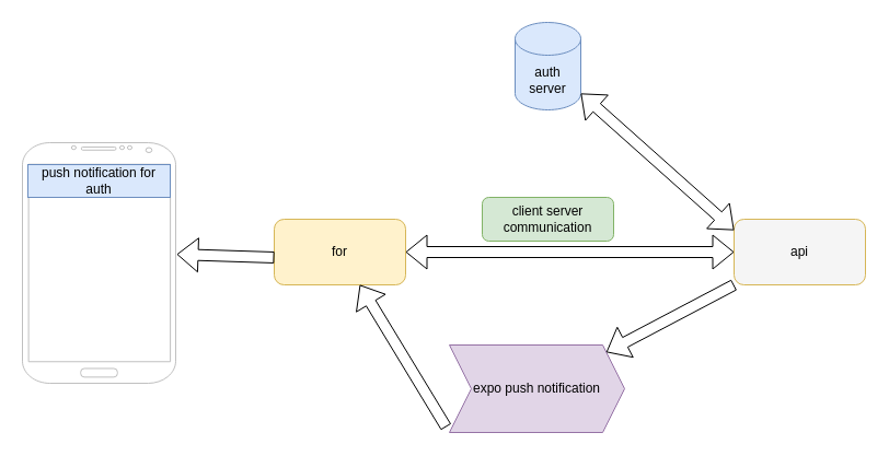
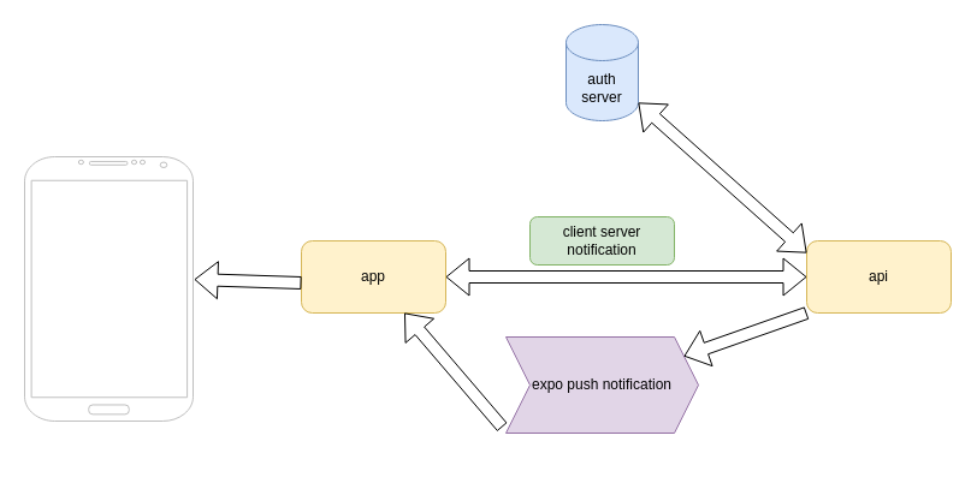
  <mxCell id="0" />
  <mxCell id="1" parent="0" />
- <mxCell id="2" value="api" style="rounded=1;whiteSpace=wrap;html=1;fillColor=#f5f5f5;strokeColor=#d6b656;" vertex="1" parent="1"><mxGeometry x="670" y="200" width="120" height="60" as="geometry" /></mxCell>
- <mxCell id="3" value="expo push notification" style="shape=step;perimeter=stepPerimeter;whiteSpace=wrap;html=1;fixedSize=1;fillColor=#e1d5e7;strokeColor=#9673a6;" vertex="1" parent="1"><mxGeometry x="410" y="315" width="160" height="80" as="geometry" /></mxCell>
- <mxCell id="4" value="for" style="rounded=1;whiteSpace=wrap;html=1;fillColor=#fff2cc;strokeColor=#d6b656;" vertex="1" parent="1"><mxGeometry x="250" y="200" width="120" height="60" as="geometry" /></mxCell>
+ <mxCell id="2" value="api" style="rounded=1;whiteSpace=wrap;html=1;fillColor=#fff2cc;strokeColor=#d6b656;" vertex="1" parent="1"><mxGeometry x="670" y="200" width="120" height="60" as="geometry" /></mxCell>
+ <mxCell id="3" value="expo push notification" style="shape=step;perimeter=stepPerimeter;whiteSpace=wrap;html=1;fixedSize=1;fillColor=#e1d5e7;strokeColor=#9673a6;" vertex="1" parent="1"><mxGeometry x="420" y="280" width="160" height="80" as="geometry" /></mxCell>
+ <mxCell id="4" value="app" style="rounded=1;whiteSpace=wrap;html=1;fillColor=#fff2cc;strokeColor=#d6b656;" vertex="1" parent="1"><mxGeometry x="250" y="200" width="120" height="60" as="geometry" /></mxCell>
  <mxCell id="5" value="auth server" style="shape=cylinder3;whiteSpace=wrap;html=1;boundedLbl=1;backgroundOutline=1;size=15;fillColor=#dae8fc;strokeColor=#6c8ebf;" vertex="1" parent="1"><mxGeometry x="470" y="20" width="60" height="80" as="geometry" /></mxCell>
  <mxCell id="6" value="" style="shape=flexArrow;endArrow=classic;startArrow=classic;html=1;rounded=0;entryX=1;entryY=1;entryDx=0;entryDy=-15;entryPerimeter=0;" edge="1" parent="1" target="5"><mxGeometry width="100" height="100" relative="1" as="geometry"><mxPoint x="670" y="210" as="sourcePoint" /><mxPoint x="690" y="80" as="targetPoint" /><Array as="points" /></mxGeometry></mxCell>
  <mxCell id="7" value="" style="shape=flexArrow;endArrow=classic;startArrow=classic;html=1;rounded=0;exitX=1;exitY=0.5;exitDx=0;exitDy=0;entryX=0;entryY=0.5;entryDx=0;entryDy=0;" edge="1" parent="1" source="4" target="2"><mxGeometry width="100" height="100" relative="1" as="geometry"><mxPoint x="470" y="270" as="sourcePoint" /><mxPoint x="570" y="170" as="targetPoint" /></mxGeometry></mxCell>
  <mxCell id="8" value="" style="shape=flexArrow;endArrow=classic;html=1;rounded=0;" edge="1" parent="1" target="3"><mxGeometry width="50" height="50" relative="1" as="geometry"><mxPoint x="670" y="260" as="sourcePoint" /><mxPoint x="600" y="330" as="targetPoint" /></mxGeometry></mxCell>
  <mxCell id="9" value="" style="shape=flexArrow;endArrow=classic;html=1;rounded=0;exitX=-0.019;exitY=0.938;exitDx=0;exitDy=0;exitPerimeter=0;" edge="1" parent="1" source="3" target="4"><mxGeometry width="50" height="50" relative="1" as="geometry"><mxPoint x="380" y="320" as="sourcePoint" /><mxPoint x="430" y="270" as="targetPoint" /></mxGeometry></mxCell>
  <mxCell id="10" value="" style="verticalLabelPosition=bottom;verticalAlign=top;html=1;shadow=0;dashed=0;strokeWidth=1;shape=mxgraph.android.phone2;strokeColor=#c0c0c0;" vertex="1" parent="1"><mxGeometry x="20" y="130" width="140" height="220" as="geometry" /></mxCell>
  <mxCell id="11" value="" style="shape=flexArrow;endArrow=classic;html=1;rounded=0;entryX=1.007;entryY=0.464;entryDx=0;entryDy=0;entryPerimeter=0;" edge="1" parent="1" target="10"><mxGeometry width="50" height="50" relative="1" as="geometry"><mxPoint x="250" y="235" as="sourcePoint" /><mxPoint x="180" y="225" as="targetPoint" /></mxGeometry></mxCell>
- <mxCell id="12" value="push notification for auth" style="rounded=0;whiteSpace=wrap;html=1;fillColor=#dae8fc;strokeColor=#6c8ebf;" vertex="1" parent="1"><mxGeometry x="25" y="150" width="130" height="30" as="geometry" /></mxCell>
- <mxCell id="13" value="client server communication" style="rounded=1;whiteSpace=wrap;html=1;fillColor=#d5e8d4;strokeColor=#82b366;" vertex="1" parent="1"><mxGeometry x="440" y="180" width="120" height="40" as="geometry" /></mxCell>
+ <mxCell id="13" value="client server notification" style="rounded=1;whiteSpace=wrap;html=1;fillColor=#d5e8d4;strokeColor=#82b366;" vertex="1" parent="1"><mxGeometry x="440" y="180" width="120" height="40" as="geometry" /></mxCell>
